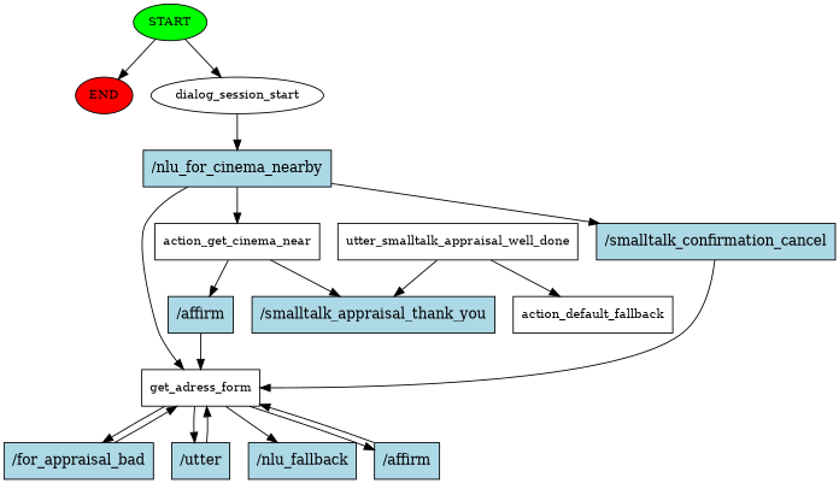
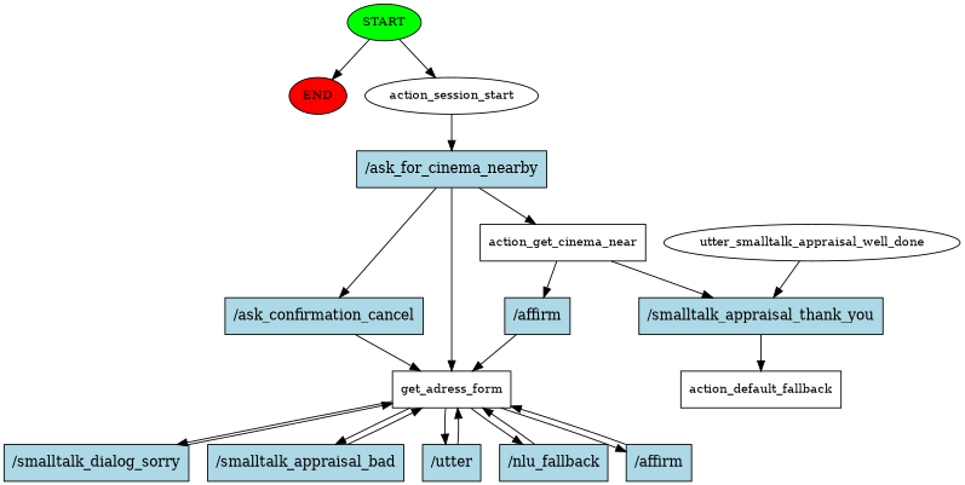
  digraph {
    node [fillcolor=lightblue style=filled shape=rect]
    n1 [fillcolor=green fontsize=12 label=START shape=""]
    n2 [fillcolor=red fontsize=12 label=END shape=""]
-   n3 [fontsize=12 label=dialog_session_start fillcolor="" style="" shape=""]
-   n4 [label="/nlu_for_cinema_nearby"]
+   n3 [fontsize=12 label=action_session_start fillcolor="" style="" shape=""]
+   n4 [label="/ask_for_cinema_nearby"]
    n5 [fontsize=12 label=get_adress_form shape=box fillcolor="" style=""]
    n6 [fontsize=12 label=action_get_cinema_near shape=box fillcolor="" style=""]
-   n7 [label="/smalltalk_confirmation_cancel"]
-   n9 [label="/for_appraisal_bad"]
+   n7 [label="/ask_confirmation_cancel"]
+   n8 [label="/smalltalk_dialog_sorry"]
+   n9 [label="/smalltalk_appraisal_bad"]
    n10 [label="/utter"]
    n11 [label="/nlu_fallback"]
    n12 [label="/affirm"]
    n13 [label="/affirm"]
    n14 [label="/smalltalk_appraisal_thank_you"]
-   n15 [fontsize=12 label=utter_smalltalk_appraisal_well_done shape=box fillcolor="" style=""]
+   n15 [fontsize=12 label=utter_smalltalk_appraisal_well_done fillcolor="" style="" shape=""]
    n16 [fontsize=12 label=action_default_fallback shape=box fillcolor="" style=""]
    n1 -> n2
    n1 -> n3
    n3 -> n4
    n4 -> n5
    n4 -> n6
    n4 -> n7
+   n5 -> n8
    n5 -> n9
    n5 -> n10
    n5 -> n11
    n5 -> n12
    n6 -> n13
    n6 -> n14
    n7 -> n5
+   n8 -> n5
    n9 -> n5
    n10 -> n5
+   n11 -> n5
    n12 -> n5
    n13 -> n5
    n15 -> n14
-   n15 -> n16
+   n14 -> n16
  }
